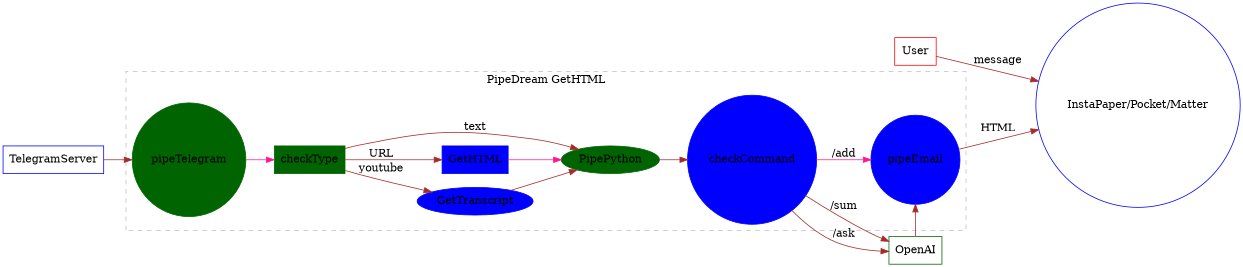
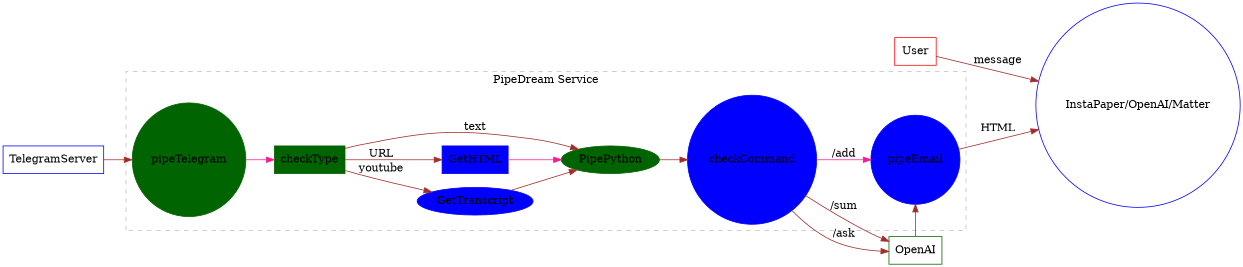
  digraph {
    rankdir=LR
    node [color=blue shape=box style=filled]
    edge [color=brown]
    checkType [color=darkgreen]
    GetTranscript [shape=ellipse]
    GetHTML
    PipePython [color=darkgreen shape=ellipse]
    checkCommand [shape=circle]
    pipeEmail [shape=circle]
    pipeTelegram [color=darkgreen shape=circle]
    OpenAI [color=darkgreen style=""]
-   "InstaPaper/Pocket/Matter" [shape=circle style=""]
+   "InstaPaper/Pocket/Matter" [shape=circle label="InstaPaper/OpenAI/Matter" style=""]
    User [color=red style=""]
    TelegramServer [style=""]
    subgraph cluster_1 {
      color=gray
-     label="PipeDream GetHTML"
+     label="PipeDream Service"
      style=dashed
      checkType
      GetTranscript
      GetHTML
      PipePython
      checkCommand
      pipeEmail
      pipeTelegram
    }
    checkType -> GetTranscript [label=youtube]
    checkType -> GetHTML [label=URL]
    checkType -> PipePython [label=text]
    GetTranscript -> PipePython
    GetHTML -> PipePython [color=deeppink]
    PipePython -> checkCommand
    checkCommand -> pipeEmail [color=deeppink label="/add"]
    checkCommand -> OpenAI [label="/sum"]
    checkCommand -> OpenAI [label="/ask"]
    pipeEmail -> "InstaPaper/Pocket/Matter" [label=HTML]
    pipeTelegram -> checkType [color=deeppink]
    OpenAI -> pipeEmail
    User -> "InstaPaper/Pocket/Matter" [label=message]
    TelegramServer -> pipeTelegram
  }
